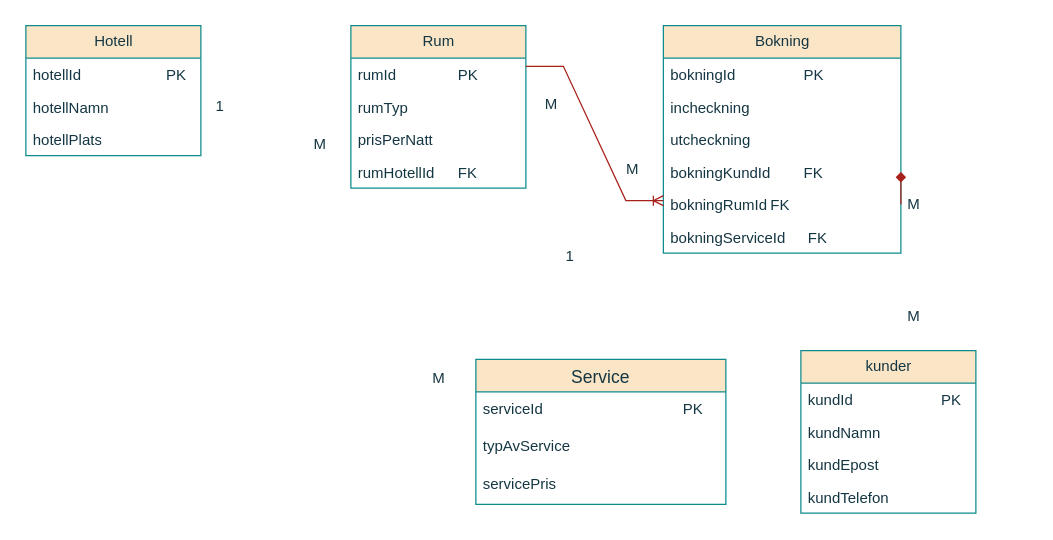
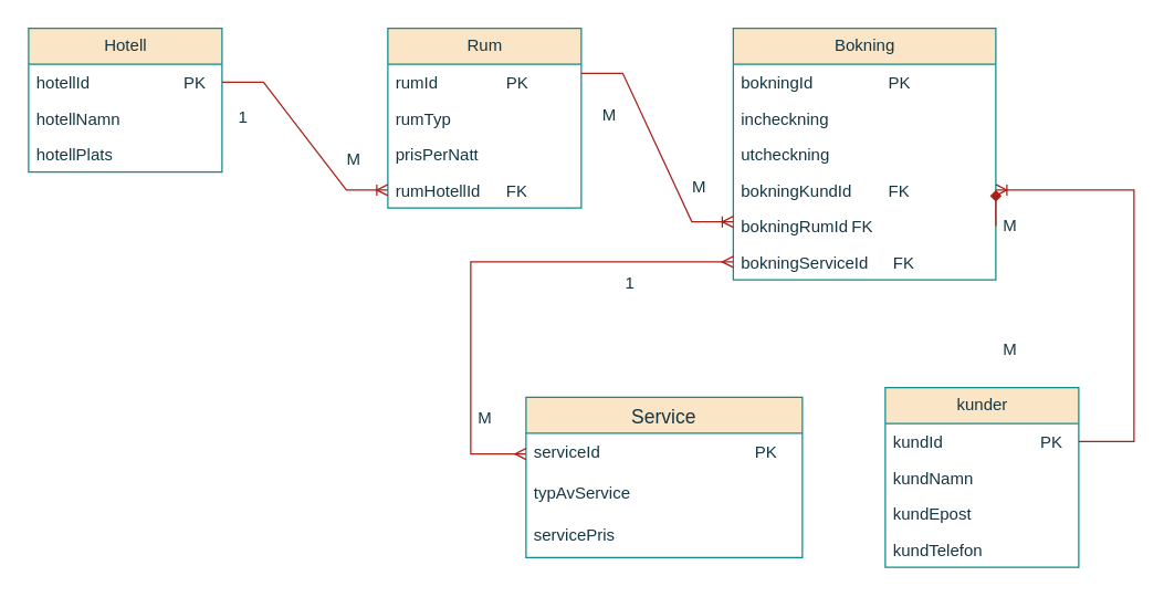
  <mxCell id="0" />
  <mxCell id="1" parent="0" />
  <mxCell id="2" value="Hotell" style="swimlane;fontStyle=0;childLayout=stackLayout;horizontal=1;startSize=26;fillColor=#FAE5C7;horizontalStack=0;resizeParent=1;resizeParentMax=0;resizeLast=0;collapsible=1;marginBottom=0;html=1;labelBackgroundColor=none;strokeColor=#0F8B8D;fontColor=#143642;" vertex="1" parent="1"><mxGeometry x="20" y="20" width="140" height="104" as="geometry" /></mxCell>
  <mxCell id="3" value="hotellId&lt;span style=&quot;white-space: pre;&quot;&gt;&#09;&lt;/span&gt;&lt;span style=&quot;white-space: pre;&quot;&gt;&#09;&lt;/span&gt;&lt;span style=&quot;white-space: pre;&quot;&gt;&#09;PK&lt;/span&gt;" style="text;strokeColor=none;fillColor=none;align=left;verticalAlign=top;spacingLeft=4;spacingRight=4;overflow=hidden;rotatable=0;points=[[0,0.5],[1,0.5]];portConstraint=eastwest;whiteSpace=wrap;html=1;labelBackgroundColor=none;fontColor=#143642;" vertex="1" parent="2"><mxGeometry y="26" width="140" height="26" as="geometry" /></mxCell>
  <mxCell id="4" value="hotellNamn" style="text;strokeColor=none;fillColor=none;align=left;verticalAlign=top;spacingLeft=4;spacingRight=4;overflow=hidden;rotatable=0;points=[[0,0.5],[1,0.5]];portConstraint=eastwest;whiteSpace=wrap;html=1;labelBackgroundColor=none;fontColor=#143642;" vertex="1" parent="2"><mxGeometry y="52" width="140" height="26" as="geometry" /></mxCell>
  <mxCell id="5" value="&lt;div&gt;hotellPlats&lt;/div&gt;&lt;div&gt;&lt;br&gt;&lt;/div&gt;" style="text;strokeColor=none;fillColor=none;align=left;verticalAlign=top;spacingLeft=4;spacingRight=4;overflow=hidden;rotatable=0;points=[[0,0.5],[1,0.5]];portConstraint=eastwest;whiteSpace=wrap;html=1;labelBackgroundColor=none;fontColor=#143642;" vertex="1" parent="2"><mxGeometry y="78" width="140" height="26" as="geometry" /></mxCell>
  <mxCell id="6" value="Rum" style="swimlane;fontStyle=0;childLayout=stackLayout;horizontal=1;startSize=26;fillColor=#FAE5C7;horizontalStack=0;resizeParent=1;resizeParentMax=0;resizeLast=0;collapsible=1;marginBottom=0;html=1;labelBackgroundColor=none;strokeColor=#0F8B8D;fontColor=#143642;" vertex="1" parent="1"><mxGeometry x="280" y="20" width="140" height="130" as="geometry" /></mxCell>
  <mxCell id="7" value="rumId&lt;span style=&quot;white-space: pre;&quot;&gt;&#09;&lt;/span&gt;&lt;span style=&quot;white-space: pre;&quot;&gt;&#09;&lt;/span&gt;PK" style="text;strokeColor=none;fillColor=none;align=left;verticalAlign=top;spacingLeft=4;spacingRight=4;overflow=hidden;rotatable=0;points=[[0,0.5],[1,0.5]];portConstraint=eastwest;whiteSpace=wrap;html=1;labelBackgroundColor=none;fontColor=#143642;" vertex="1" parent="6"><mxGeometry y="26" width="140" height="26" as="geometry" /></mxCell>
  <mxCell id="8" value="rumTyp" style="text;strokeColor=none;fillColor=none;align=left;verticalAlign=top;spacingLeft=4;spacingRight=4;overflow=hidden;rotatable=0;points=[[0,0.5],[1,0.5]];portConstraint=eastwest;whiteSpace=wrap;html=1;labelBackgroundColor=none;fontColor=#143642;" vertex="1" parent="6"><mxGeometry y="52" width="140" height="26" as="geometry" /></mxCell>
  <mxCell id="9" value="prisPerNatt" style="text;strokeColor=none;fillColor=none;align=left;verticalAlign=top;spacingLeft=4;spacingRight=4;overflow=hidden;rotatable=0;points=[[0,0.5],[1,0.5]];portConstraint=eastwest;whiteSpace=wrap;html=1;labelBackgroundColor=none;fontColor=#143642;" vertex="1" parent="6"><mxGeometry y="78" width="140" height="26" as="geometry" /></mxCell>
  <mxCell id="10" value="rumHotellId&lt;span style=&quot;white-space: pre;&quot;&gt;&#09;&lt;/span&gt;FK" style="text;strokeColor=none;fillColor=none;align=left;verticalAlign=top;spacingLeft=4;spacingRight=4;overflow=hidden;rotatable=0;points=[[0,0.5],[1,0.5]];portConstraint=eastwest;whiteSpace=wrap;html=1;labelBackgroundColor=none;fontColor=#143642;" vertex="1" parent="6"><mxGeometry y="104" width="140" height="26" as="geometry" /></mxCell>
  <mxCell id="11" value="&lt;span&gt;Bokning&lt;/span&gt;" style="swimlane;fontStyle=0;childLayout=stackLayout;horizontal=1;startSize=26;fillColor=#FAE5C7;horizontalStack=0;resizeParent=1;resizeParentMax=0;resizeLast=0;collapsible=1;marginBottom=0;html=1;labelBackgroundColor=none;strokeColor=#0F8B8D;fontColor=#143642;" vertex="1" parent="1"><mxGeometry x="530" y="20" width="190" height="182" as="geometry"><mxRectangle x="550" y="110" width="80" height="30" as="alternateBounds" /></mxGeometry></mxCell>
  <mxCell id="12" value="bokningId&lt;span style=&quot;white-space: pre;&quot;&gt;&#09;&lt;/span&gt;&lt;span style=&quot;white-space: pre;&quot;&gt;&#09;&lt;/span&gt;PK" style="text;strokeColor=none;fillColor=none;align=left;verticalAlign=top;spacingLeft=4;spacingRight=4;overflow=hidden;rotatable=0;points=[[0,0.5],[1,0.5]];portConstraint=eastwest;whiteSpace=wrap;html=1;labelBackgroundColor=none;fontColor=#143642;" vertex="1" parent="11"><mxGeometry y="26" width="190" height="26" as="geometry" /></mxCell>
  <mxCell id="13" value="incheckning" style="text;strokeColor=none;fillColor=none;align=left;verticalAlign=top;spacingLeft=4;spacingRight=4;overflow=hidden;rotatable=0;points=[[0,0.5],[1,0.5]];portConstraint=eastwest;whiteSpace=wrap;html=1;labelBackgroundColor=none;fontColor=#143642;" vertex="1" parent="11"><mxGeometry y="52" width="190" height="26" as="geometry" /></mxCell>
  <mxCell id="14" value="utcheckning" style="text;strokeColor=none;fillColor=none;align=left;verticalAlign=top;spacingLeft=4;spacingRight=4;overflow=hidden;rotatable=0;points=[[0,0.5],[1,0.5]];portConstraint=eastwest;whiteSpace=wrap;html=1;labelBackgroundColor=none;fontColor=#143642;" vertex="1" parent="11"><mxGeometry y="78" width="190" height="26" as="geometry" /></mxCell>
  <mxCell id="15" value="bokningKundId&lt;span style=&quot;white-space: pre;&quot;&gt;&#09;&lt;/span&gt;FK" style="text;strokeColor=none;fillColor=none;align=left;verticalAlign=top;spacingLeft=4;spacingRight=4;overflow=hidden;rotatable=0;points=[[0,0.5],[1,0.5]];portConstraint=eastwest;whiteSpace=wrap;html=1;labelBackgroundColor=none;fontColor=#143642;" vertex="1" parent="11"><mxGeometry y="104" width="190" height="26" as="geometry" /></mxCell>
  <mxCell id="16" value="&lt;div&gt;&lt;br&gt;&lt;/div&gt;&lt;div&gt;&lt;br&gt;&lt;/div&gt;&lt;div&gt;&lt;br&gt;&lt;/div&gt;&lt;div&gt;&lt;br&gt;&lt;/div&gt;" style="edgeStyle=orthogonalEdgeStyle;rounded=0;orthogonalLoop=1;jettySize=auto;html=1;exitX=1;exitY=0.5;exitDx=0;exitDy=0;entryX=1;entryY=0.5;entryDx=0;entryDy=0;labelBackgroundColor=none;strokeColor=#A8201A;fontColor=default;endArrow=diamond;" edge="1" parent="11" source="17" target="15"><mxGeometry relative="1" as="geometry" /></mxCell>
  <mxCell id="17" value="bokningRumId&lt;span style=&quot;white-space: pre;&quot;&gt;&#09;&lt;/span&gt;FK" style="text;strokeColor=none;fillColor=none;align=left;verticalAlign=top;spacingLeft=4;spacingRight=4;overflow=hidden;rotatable=0;points=[[0,0.5],[1,0.5]];portConstraint=eastwest;whiteSpace=wrap;html=1;labelBackgroundColor=none;fontColor=#143642;" vertex="1" parent="11"><mxGeometry y="130" width="190" height="26" as="geometry" /></mxCell>
  <mxCell id="18" value="bokningServiceId&lt;span style=&quot;white-space: pre;&quot;&gt;&#09; FK&lt;/span&gt;" style="text;strokeColor=none;fillColor=none;align=left;verticalAlign=top;spacingLeft=4;spacingRight=4;overflow=hidden;rotatable=0;points=[[0,0.5],[1,0.5]];portConstraint=eastwest;whiteSpace=wrap;html=1;labelBackgroundColor=none;fontColor=#143642;" vertex="1" parent="11"><mxGeometry y="156" width="190" height="26" as="geometry" /></mxCell>
  <mxCell id="19" value="kunder" style="swimlane;fontStyle=0;childLayout=stackLayout;horizontal=1;startSize=26;fillColor=#FAE5C7;horizontalStack=0;resizeParent=1;resizeParentMax=0;resizeLast=0;collapsible=1;marginBottom=0;html=1;labelBackgroundColor=none;strokeColor=#0F8B8D;fontColor=#143642;" vertex="1" parent="1"><mxGeometry x="640" y="280" width="140" height="130" as="geometry" /></mxCell>
  <mxCell id="20" value="kundId&lt;span style=&quot;white-space: pre;&quot;&gt;&#09;&lt;/span&gt;&lt;span style=&quot;white-space: pre;&quot;&gt;&#09;&lt;/span&gt;&lt;span style=&quot;white-space: pre;&quot;&gt;&#09;&lt;/span&gt;PK" style="text;strokeColor=none;fillColor=none;align=left;verticalAlign=top;spacingLeft=4;spacingRight=4;overflow=hidden;rotatable=0;points=[[0,0.5],[1,0.5]];portConstraint=eastwest;whiteSpace=wrap;html=1;labelBackgroundColor=none;fontColor=#143642;" vertex="1" parent="19"><mxGeometry y="26" width="140" height="26" as="geometry" /></mxCell>
  <mxCell id="21" value="kundNamn" style="text;strokeColor=none;fillColor=none;align=left;verticalAlign=top;spacingLeft=4;spacingRight=4;overflow=hidden;rotatable=0;points=[[0,0.5],[1,0.5]];portConstraint=eastwest;whiteSpace=wrap;html=1;labelBackgroundColor=none;fontColor=#143642;" vertex="1" parent="19"><mxGeometry y="52" width="140" height="26" as="geometry" /></mxCell>
  <mxCell id="22" value="kundEpost" style="text;strokeColor=none;fillColor=none;align=left;verticalAlign=top;spacingLeft=4;spacingRight=4;overflow=hidden;rotatable=0;points=[[0,0.5],[1,0.5]];portConstraint=eastwest;whiteSpace=wrap;html=1;labelBackgroundColor=none;fontColor=#143642;" vertex="1" parent="19"><mxGeometry y="78" width="140" height="26" as="geometry" /></mxCell>
  <mxCell id="23" value="kundTelefon" style="text;strokeColor=none;fillColor=none;align=left;verticalAlign=top;spacingLeft=4;spacingRight=4;overflow=hidden;rotatable=0;points=[[0,0.5],[1,0.5]];portConstraint=eastwest;whiteSpace=wrap;html=1;labelBackgroundColor=none;fontColor=#143642;" vertex="1" parent="19"><mxGeometry y="104" width="140" height="26" as="geometry" /></mxCell>
  <mxCell id="24" value="1" style="text;html=1;align=center;verticalAlign=middle;resizable=0;points=[];autosize=1;strokeColor=none;fillColor=none;rotation=0;labelBackgroundColor=none;fontColor=#143642;" vertex="1" parent="1"><mxGeometry x="160" y="70" width="30" height="30" as="geometry" /></mxCell>
  <mxCell id="25" value="M" style="text;html=1;align=center;verticalAlign=middle;resizable=0;points=[];autosize=1;strokeColor=none;fillColor=none;labelBackgroundColor=none;fontColor=#143642;" vertex="1" parent="1"><mxGeometry x="490" y="120" width="30" height="30" as="geometry" /></mxCell>
  <mxCell id="26" value="M" style="text;html=1;align=center;verticalAlign=middle;resizable=0;points=[];autosize=1;strokeColor=none;fillColor=none;labelBackgroundColor=none;fontColor=#143642;" vertex="1" parent="1"><mxGeometry x="240" y="100" width="30" height="30" as="geometry" /></mxCell>
+ <mxCell id="27" value="" style="edgeStyle=entityRelationEdgeStyle;fontSize=12;html=1;endArrow=ERoneToMany;rounded=0;exitX=1;exitY=0.5;exitDx=0;exitDy=0;entryX=0;entryY=0.5;entryDx=0;entryDy=0;labelBackgroundColor=none;strokeColor=#A8201A;fontColor=default;" edge="1" parent="1" source="3" target="10"><mxGeometry width="100" height="100" relative="1" as="geometry"><mxPoint x="380" y="250" as="sourcePoint" /><mxPoint x="480" y="150" as="targetPoint" /></mxGeometry></mxCell>
+ <mxCell id="28" value="" style="fontSize=12;html=1;endArrow=ERoneToMany;rounded=0;labelBackgroundColor=none;strokeColor=#A8201A;fontColor=default;edgeStyle=orthogonalEdgeStyle;elbow=vertical;exitX=1;exitY=0.5;exitDx=0;exitDy=0;entryX=1;entryY=0.5;entryDx=0;entryDy=0;" edge="1" parent="1" source="20" target="15"><mxGeometry width="100" height="100" relative="1" as="geometry"><mxPoint x="790" y="310" as="sourcePoint" /><mxPoint x="730" y="170" as="targetPoint" /><Array as="points"><mxPoint x="820" y="319" /><mxPoint x="820" y="137" /></Array></mxGeometry></mxCell>
  <mxCell id="29" value="" style="edgeStyle=entityRelationEdgeStyle;fontSize=12;html=1;endArrow=ERoneToMany;rounded=0;exitX=1;exitY=0.25;exitDx=0;exitDy=0;labelBackgroundColor=none;strokeColor=#A8201A;fontColor=default;" edge="1" parent="1" source="6"><mxGeometry width="100" height="100" relative="1" as="geometry"><mxPoint x="430" y="260" as="sourcePoint" /><mxPoint x="530" y="160" as="targetPoint" /></mxGeometry></mxCell>
  <mxCell id="30" value="M" style="text;html=1;align=center;verticalAlign=middle;resizable=0;points=[];autosize=1;strokeColor=none;fillColor=none;labelBackgroundColor=none;fontColor=#143642;" vertex="1" parent="1"><mxGeometry x="425" y="68" width="30" height="30" as="geometry" /></mxCell>
  <mxCell id="31" value="M" style="text;html=1;align=center;verticalAlign=middle;resizable=0;points=[];autosize=1;strokeColor=none;fillColor=none;labelBackgroundColor=none;fontColor=#143642;" vertex="1" parent="1"><mxGeometry x="715" y="238" width="30" height="30" as="geometry" /></mxCell>
  <mxCell id="32" value="M" style="text;html=1;align=center;verticalAlign=middle;resizable=0;points=[];autosize=1;strokeColor=none;fillColor=none;labelBackgroundColor=none;fontColor=#143642;" vertex="1" parent="1"><mxGeometry x="715" y="148" width="30" height="30" as="geometry" /></mxCell>
  <mxCell id="33" value="Service" style="swimlane;fontStyle=0;childLayout=stackLayout;horizontal=1;startSize=26;horizontalStack=0;resizeParent=1;resizeParentMax=0;resizeLast=0;collapsible=1;marginBottom=0;align=center;fontSize=14;labelBackgroundColor=none;fillColor=#FAE5C7;strokeColor=#0F8B8D;fontColor=#143642;" vertex="1" parent="1"><mxGeometry x="380" y="287" width="200" height="116" as="geometry" /></mxCell>
  <mxCell id="34" value="serviceId&lt;span style=&quot;white-space: pre;&quot;&gt;&#09;&lt;/span&gt;&lt;span style=&quot;white-space: pre;&quot;&gt;&#09;&lt;/span&gt;&lt;span style=&quot;white-space: pre;&quot;&gt;&#09;&lt;/span&gt;&lt;span style=&quot;white-space: pre;&quot;&gt;&#09;&lt;/span&gt;&lt;span style=&quot;white-space: pre;&quot;&gt;&#09;&lt;/span&gt;PK" style="text;strokeColor=none;fillColor=none;spacingLeft=4;spacingRight=4;overflow=hidden;rotatable=0;points=[[0,0.5],[1,0.5]];portConstraint=eastwest;fontSize=12;whiteSpace=wrap;html=1;labelBackgroundColor=none;fontColor=#143642;" vertex="1" parent="33"><mxGeometry y="26" width="200" height="30" as="geometry" /></mxCell>
  <mxCell id="35" value="typAvService" style="text;strokeColor=none;fillColor=none;spacingLeft=4;spacingRight=4;overflow=hidden;rotatable=0;points=[[0,0.5],[1,0.5]];portConstraint=eastwest;fontSize=12;whiteSpace=wrap;html=1;labelBackgroundColor=none;fontColor=#143642;" vertex="1" parent="33"><mxGeometry y="56" width="200" height="30" as="geometry" /></mxCell>
  <mxCell id="36" value="servicePris" style="text;strokeColor=none;fillColor=none;spacingLeft=4;spacingRight=4;overflow=hidden;rotatable=0;points=[[0,0.5],[1,0.5]];portConstraint=eastwest;fontSize=12;whiteSpace=wrap;html=1;labelBackgroundColor=none;fontColor=#143642;" vertex="1" parent="33"><mxGeometry y="86" width="200" height="30" as="geometry" /></mxCell>
+ <mxCell id="37" value="" style="edgeStyle=orthogonalEdgeStyle;fontSize=12;html=1;endArrow=ERmany;startArrow=ERmany;rounded=0;exitX=0;exitY=0.5;exitDx=0;exitDy=0;entryX=0;entryY=0.5;entryDx=0;entryDy=0;labelBackgroundColor=none;strokeColor=#A8201A;fontColor=default;" edge="1" parent="1" source="34" target="18"><mxGeometry width="100" height="100" relative="1" as="geometry"><mxPoint x="325" y="300" as="sourcePoint" /><mxPoint x="425" y="200" as="targetPoint" /><Array as="points"><mxPoint x="340" y="328" /><mxPoint x="340" y="189" /></Array></mxGeometry></mxCell>
  <mxCell id="38" value="1" style="text;html=1;align=center;verticalAlign=middle;resizable=0;points=[];autosize=1;strokeColor=none;fillColor=none;labelBackgroundColor=none;fontColor=#143642;" vertex="1" parent="1"><mxGeometry x="440" y="190" width="30" height="30" as="geometry" /></mxCell>
  <mxCell id="39" value="M" style="text;html=1;align=center;verticalAlign=middle;resizable=0;points=[];autosize=1;strokeColor=none;fillColor=none;labelBackgroundColor=none;fontColor=#143642;" vertex="1" parent="1"><mxGeometry x="335" y="287" width="30" height="30" as="geometry" /></mxCell>
